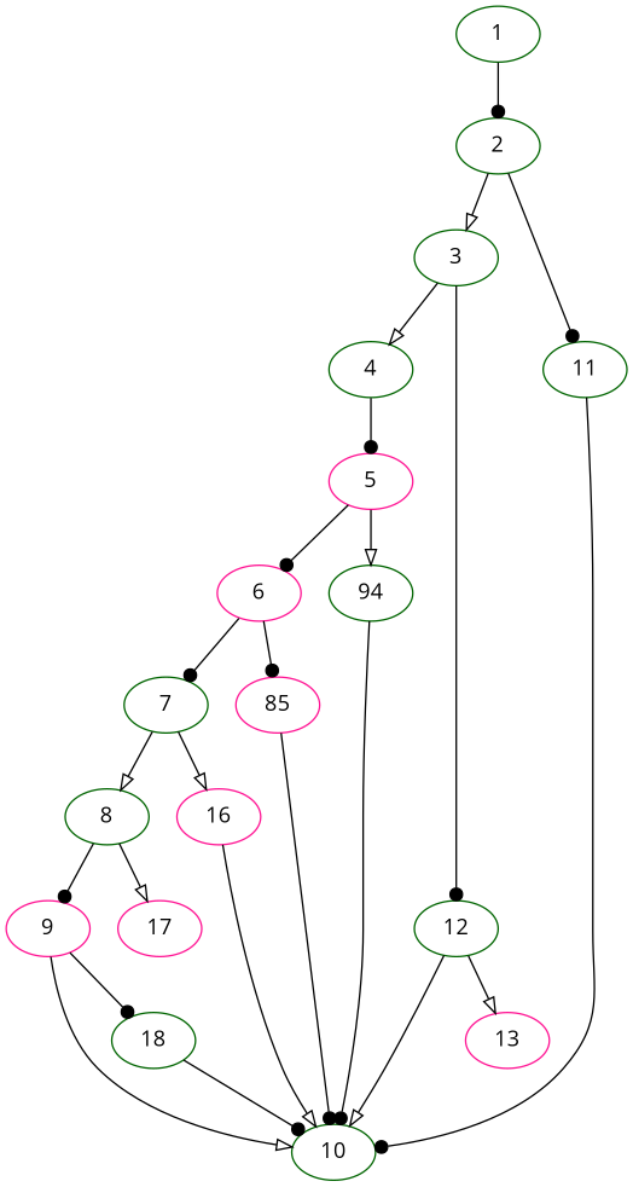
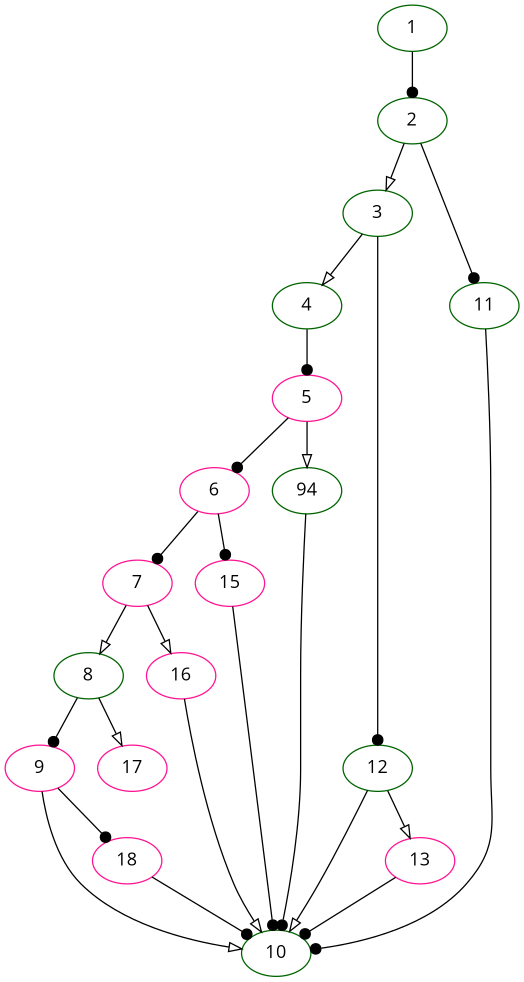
  digraph {
    fontname="Open Sans"
    node [color=darkgreen fontname="Open Sans"]
    edge [arrowhead=dot fontname="Open Sans"]
    1
    2
    3
    11
    4
    12
    10
    5 [color=deeppink]
    13 [color=deeppink]
    6 [color=deeppink]
    n11 [label=94]
-   7
-   15 [color=deeppink label=85]
+   7 [color=deeppink]
+   15 [color=deeppink]
    8
    16 [color=deeppink]
    9 [color=deeppink]
    17 [color=deeppink]
-   18
+   18 [color=deeppink]
    1 -> 2
    2 -> 3 [arrowhead=onormal]
    2 -> 11
    3 -> 4 [arrowhead=onormal]
    3 -> 12
    11 -> 10
    4 -> 5
    12 -> 10 [arrowhead=onormal]
    12 -> 13 [arrowhead=onormal]
    5 -> 6
    5 -> n11 [arrowhead=onormal]
+   13 -> 10
    6 -> 7
    6 -> 15
    n11 -> 10
    7 -> 8 [arrowhead=onormal]
    7 -> 16 [arrowhead=onormal]
    15 -> 10
    8 -> 9
    8 -> 17 [arrowhead=onormal]
    16 -> 10 [arrowhead=onormal]
    9 -> 10 [arrowhead=onormal]
    9 -> 18
    18 -> 10
  }
